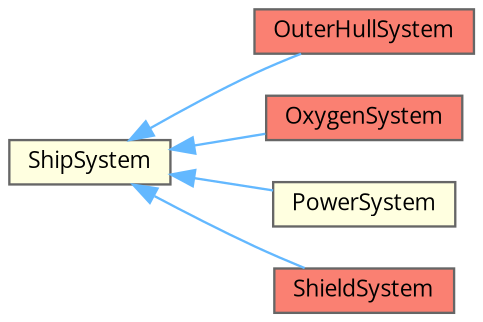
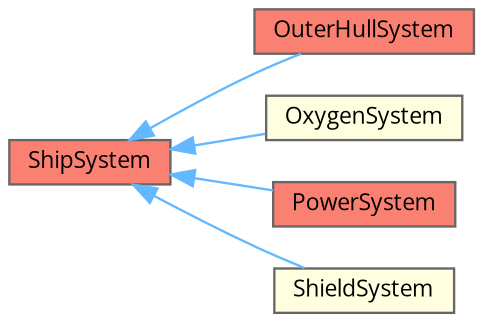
  digraph {
    fontname="Open Sans"
    rankdir=LR
    node [color=grey40 fillcolor=salmon fontname="Open Sans" fontsize=10 shape=box style=filled]
    edge [color=steelblue1 dir=back fontname="Open Sans" fontsize=10 labelfontname=Helvetica labelfontsize=10 style=solid]
-   n1 [fillcolor=lightyellow height=0.2 label=ShipSystem width=0.4]
+   n1 [height=0.2 label=ShipSystem width=0.4]
    n2 [height=0.2 label=OuterHullSystem width=0.4]
-   n3 [height=0.2 label=OxygenSystem width=0.4]
-   n4 [fillcolor=lightyellow height=0.2 label=PowerSystem width=0.4]
-   n5 [height=0.2 label=ShieldSystem width=0.4]
+   n3 [fillcolor=lightyellow height=0.2 label=OxygenSystem width=0.4]
+   n4 [height=0.2 label=PowerSystem width=0.4]
+   n5 [fillcolor=lightyellow height=0.2 label=ShieldSystem width=0.4]
    n1 -> n2
    n1 -> n3
    n1 -> n4
    n1 -> n5
  }
